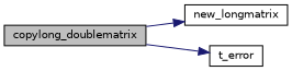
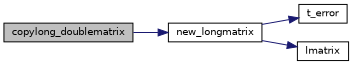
  digraph {
    fontname="DejaVu Sans"
    rankdir=LR
    node [color=black fontname="DejaVu Sans" fontsize=10 shape=record]
    edge [color=midnightblue fontname="DejaVu Sans" fontsize=10 labelfontname=FreeSans labelfontsize=10 style=solid]
    n1 [fillcolor=grey75 fontcolor=black height=0.2 label=copylong_doublematrix style=filled width=0.4]
    n2 [height=0.2 label=new_longmatrix width=0.4]
    n3 [height=0.2 label=t_error width=0.4]
+   n4 [height=0.2 label=lmatrix width=0.4]
    n1 -> n2
-   n1 -> n3
+   n2 -> n3
+   n2 -> n4
  }
